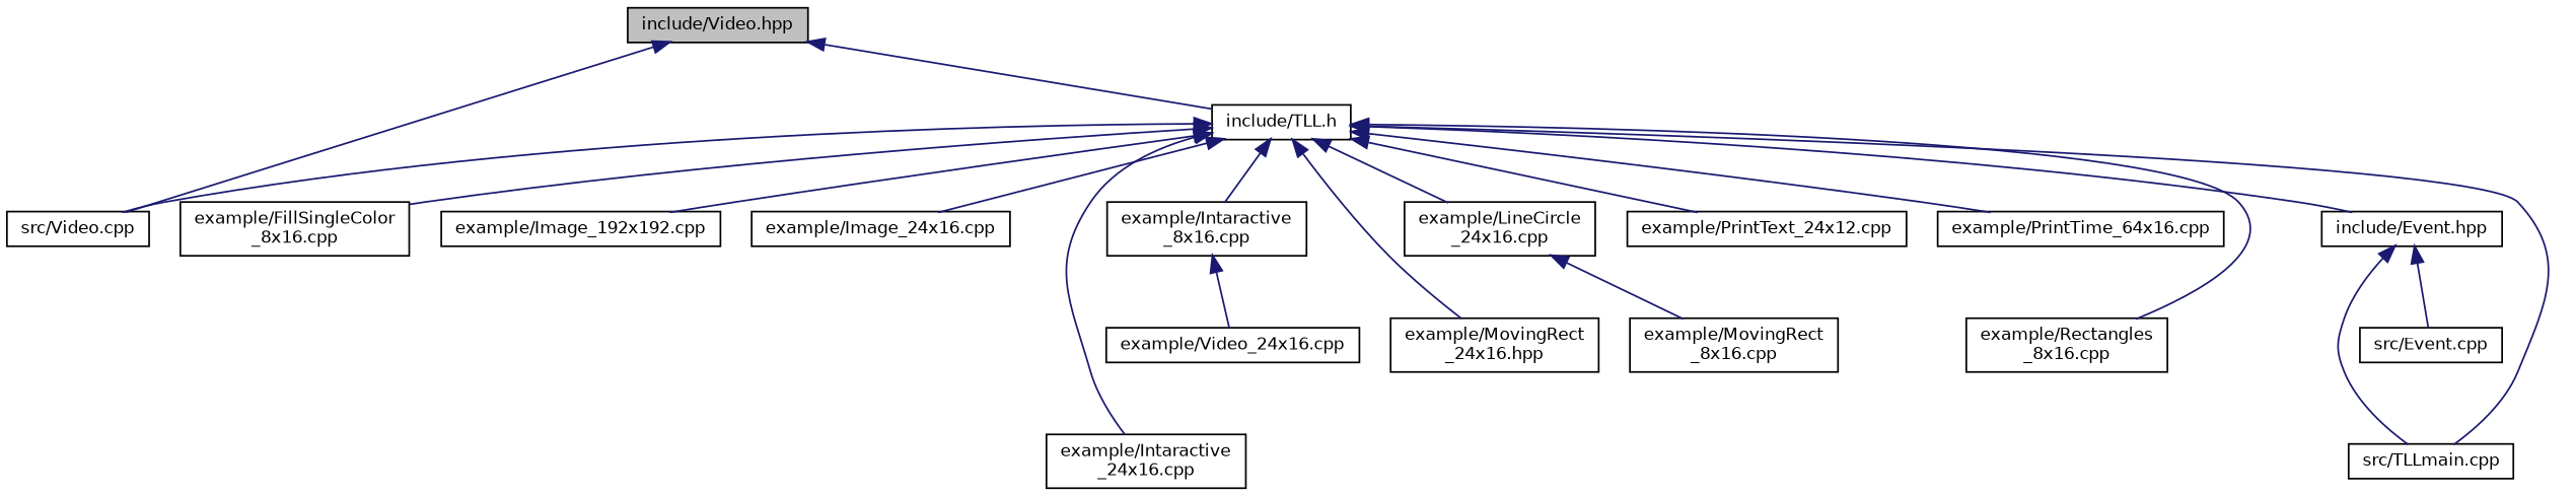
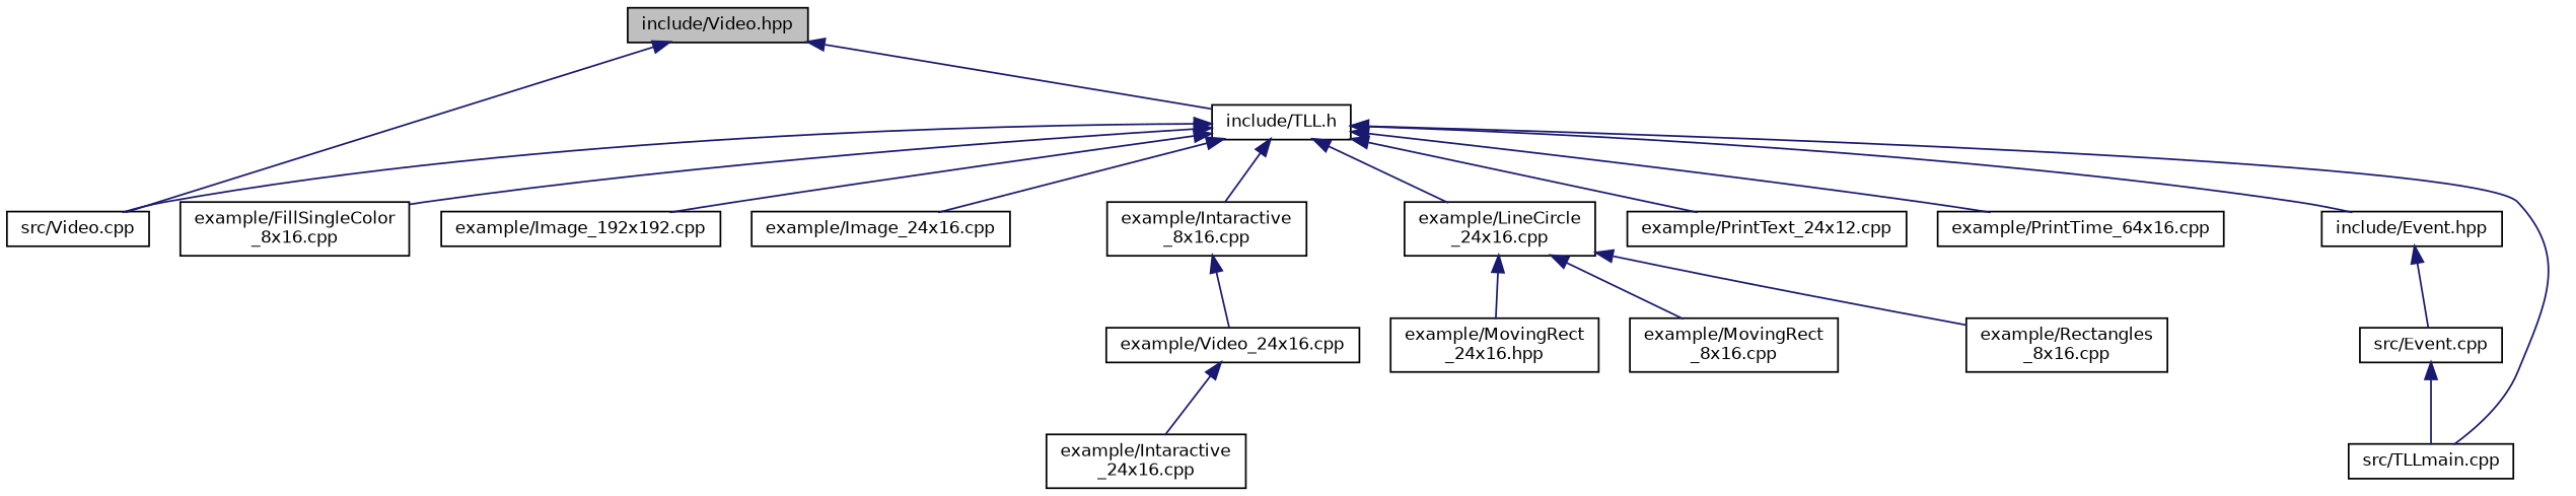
  digraph {
    node [color=black fillcolor=white fontname=Helvetica fontsize=10 shape=record style=filled]
    edge [color=midnightblue dir=back fontname=Helvetica fontsize=10 labelfontname=Helvetica labelfontsize=10 style=solid]
    n1 [fillcolor=grey75 fontcolor=black height=0.2 label="include/Video.hpp" width=0.4]
    n2 [height=0.2 label="include/TLL.h" width=0.4]
    n3 [height=0.2 label="src/Video.cpp" width=0.4]
    n4 [height=0.2 label="example/FillSingleColor\l_8x16.cpp" width=0.4]
    n5 [height=0.2 label="example/Image_192x192.cpp" width=0.4]
    n6 [height=0.2 label="example/Image_24x16.cpp" width=0.4]
    n7 [height=0.2 label="example/Intaractive\l_24x16.cpp" width=0.4]
    n8 [height=0.2 label="example/Intaractive\l_8x16.cpp" width=0.4]
    n9 [height=0.2 label="example/LineCircle\l_24x16.cpp" width=0.4]
    n10 [height=0.2 label="example/MovingRect\l_24x16.hpp" width=0.4]
    n11 [height=0.2 label="example/PrintText_24x12.cpp" width=0.4]
    n12 [height=0.2 label="example/PrintTime_64x16.cpp" width=0.4]
    n13 [height=0.2 label="example/Rectangles\l_8x16.cpp" width=0.4]
    n14 [height=0.2 label="include/Event.hpp" width=0.4]
    n15 [height=0.2 label="src/TLLmain.cpp" width=0.4]
    n16 [height=0.2 label="example/Video_24x16.cpp" width=0.4]
    n17 [height=0.2 label="example/MovingRect\l_8x16.cpp" width=0.4]
    n18 [height=0.2 label="src/Event.cpp" width=0.4]
    n1 -> n2
    n1 -> n3
    n2 -> n3
    n2 -> n4
    n2 -> n5
    n2 -> n6
-   n2 -> n7
+   n16 -> n7
    n2 -> n8
    n2 -> n9
-   n2 -> n10
+   n9 -> n10
    n2 -> n11
    n2 -> n12
-   n2 -> n13
+   n9 -> n13
    n2 -> n14
    n2 -> n15
    n8 -> n16
    n9 -> n17
-   n14 -> n15
+   n18 -> n15
    n14 -> n18
  }
